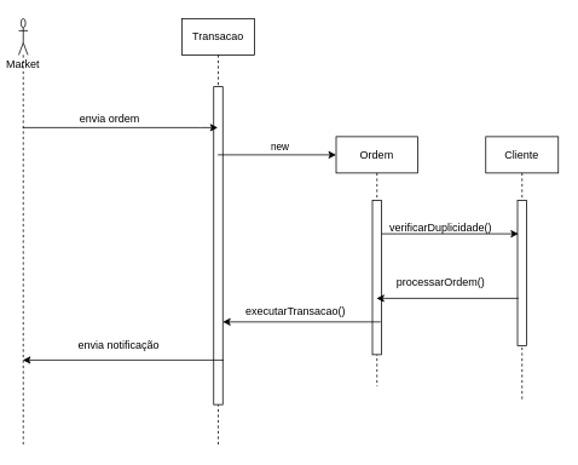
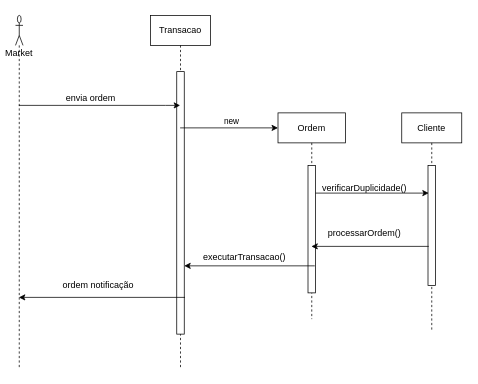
  <mxCell id="0" />
  <mxCell id="1" parent="0" />
  <mxCell id="2" value="Market" style="shape=umlLifeline;participant=umlActor;perimeter=lifelinePerimeter;whiteSpace=wrap;html=1;container=1;collapsible=0;recursiveResize=0;verticalAlign=top;spacingTop=36;outlineConnect=0;" parent="1" vertex="1"><mxGeometry x="20" y="20" width="10" height="470" as="geometry" /></mxCell>
  <mxCell id="3" value="Transacao" style="shape=umlLifeline;perimeter=lifelinePerimeter;whiteSpace=wrap;html=1;container=1;collapsible=0;recursiveResize=0;outlineConnect=0;" parent="1" vertex="1"><mxGeometry x="200" y="20" width="80" height="470" as="geometry" /></mxCell>
  <mxCell id="4" value="" style="html=1;points=[];perimeter=orthogonalPerimeter;" parent="3" vertex="1"><mxGeometry x="35" y="75" width="10" height="350" as="geometry" /></mxCell>
  <mxCell id="5" value="" style="endArrow=classic;html=1;rounded=0;" parent="1" source="2" target="3" edge="1"><mxGeometry width="50" height="50" relative="1" as="geometry"><mxPoint x="510" y="210" as="sourcePoint" /><mxPoint x="180" y="130" as="targetPoint" /><Array as="points"><mxPoint x="220" y="140" /></Array></mxGeometry></mxCell>
  <mxCell id="6" value="envia ordem" style="text;html=1;align=center;verticalAlign=middle;resizable=0;points=[];autosize=1;strokeColor=none;fillColor=none;" parent="1" vertex="1"><mxGeometry x="80" y="120" width="80" height="20" as="geometry" /></mxCell>
  <mxCell id="7" value="Ordem" style="shape=umlLifeline;perimeter=lifelinePerimeter;whiteSpace=wrap;html=1;container=1;collapsible=0;recursiveResize=0;outlineConnect=0;" parent="1" vertex="1"><mxGeometry x="370" y="150" width="90" height="275" as="geometry" /></mxCell>
  <mxCell id="8" value="" style="html=1;points=[];perimeter=orthogonalPerimeter;" parent="7" vertex="1"><mxGeometry x="40" y="70" width="10" height="170" as="geometry" /></mxCell>
  <mxCell id="9" value="" style="endArrow=classic;html=1;rounded=0;" parent="1" source="3" edge="1"><mxGeometry width="50" height="50" relative="1" as="geometry"><mxPoint x="300" y="230" as="sourcePoint" /><mxPoint x="370" y="170" as="targetPoint" /></mxGeometry></mxCell>
  <mxCell id="10" value="new" style="edgeLabel;html=1;align=center;verticalAlign=middle;resizable=0;points=[];" parent="9" vertex="1" connectable="0"><mxGeometry x="-0.251" y="2" relative="1" as="geometry"><mxPoint x="19" y="-8" as="offset" /></mxGeometry></mxCell>
  <mxCell id="11" value="Cliente" style="shape=umlLifeline;perimeter=lifelinePerimeter;whiteSpace=wrap;html=1;container=1;collapsible=0;recursiveResize=0;outlineConnect=0;" parent="1" vertex="1"><mxGeometry x="535" y="150" width="80" height="290" as="geometry" /></mxCell>
  <mxCell id="12" value="" style="html=1;points=[];perimeter=orthogonalPerimeter;" parent="11" vertex="1"><mxGeometry x="35" y="70" width="10" height="160" as="geometry" /></mxCell>
  <mxCell id="13" value="" style="endArrow=classic;html=1;rounded=0;exitX=0.9;exitY=0.788;exitDx=0;exitDy=0;exitPerimeter=0;" parent="1" source="8" target="4" edge="1"><mxGeometry width="50" height="50" relative="1" as="geometry"><mxPoint x="510" y="310" as="sourcePoint" /><mxPoint x="560" y="260" as="targetPoint" /></mxGeometry></mxCell>
  <mxCell id="14" value="executarTransacao()" style="text;html=1;align=center;verticalAlign=middle;resizable=0;points=[];autosize=1;strokeColor=none;fillColor=none;" parent="1" vertex="1"><mxGeometry x="260" y="332.5" width="130" height="20" as="geometry" /></mxCell>
  <mxCell id="15" value="" style="endArrow=classic;html=1;rounded=0;exitX=1.1;exitY=0.86;exitDx=0;exitDy=0;exitPerimeter=0;" parent="1" source="4" target="2" edge="1"><mxGeometry width="50" height="50" relative="1" as="geometry"><mxPoint x="510" y="310" as="sourcePoint" /><mxPoint x="560" y="260" as="targetPoint" /></mxGeometry></mxCell>
- <mxCell id="16" value="envia notificação" style="text;html=1;align=center;verticalAlign=middle;resizable=0;points=[];autosize=1;strokeColor=none;fillColor=none;" parent="1" vertex="1"><mxGeometry x="80" y="370" width="100" height="20" as="geometry" /></mxCell>
+ <mxCell id="16" value="ordem notificação" style="text;html=1;align=center;verticalAlign=middle;resizable=0;points=[];autosize=1;strokeColor=none;fillColor=none;" parent="1" vertex="1"><mxGeometry x="80" y="370" width="100" height="20" as="geometry" /></mxCell>
  <mxCell id="17" value="" style="endArrow=classic;html=1;rounded=0;exitX=0.1;exitY=0.675;exitDx=0;exitDy=0;exitPerimeter=0;" edge="1" parent="1" source="12" target="7"><mxGeometry width="50" height="50" relative="1" as="geometry"><mxPoint x="510" y="310" as="sourcePoint" /><mxPoint x="560" y="260" as="targetPoint" /></mxGeometry></mxCell>
  <mxCell id="18" value="" style="endArrow=classic;html=1;rounded=0;entryX=0.1;entryY=0.231;entryDx=0;entryDy=0;entryPerimeter=0;" edge="1" parent="1" source="8" target="12"><mxGeometry width="50" height="50" relative="1" as="geometry"><mxPoint x="510" y="310" as="sourcePoint" /><mxPoint x="540" y="260" as="targetPoint" /></mxGeometry></mxCell>
  <mxCell id="19" value="verificarDuplicidade()" style="text;html=1;align=center;verticalAlign=middle;resizable=0;points=[];autosize=1;strokeColor=none;fillColor=none;" vertex="1" parent="1"><mxGeometry x="420" y="240" width="130" height="20" as="geometry" /></mxCell>
  <mxCell id="20" value="processarOrdem()" style="text;html=1;align=center;verticalAlign=middle;resizable=0;points=[];autosize=1;strokeColor=none;fillColor=none;" parent="1" vertex="1"><mxGeometry x="430" y="300" width="110" height="20" as="geometry" /></mxCell>
